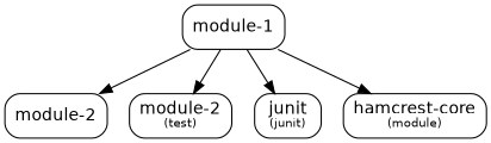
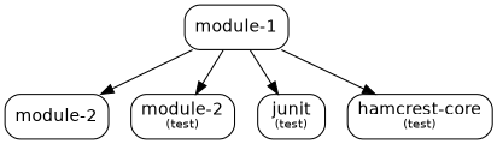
  digraph {
    node [fontname=Helvetica fontsize=14 shape=box style=rounded]
    edge [fontname=Helvetica fontsize=10]
    n1 [label="module-1"]
    n2 [label=<module-2>]
    n3 [label=<module-2<font point-size="10"><br/>(test)</font>>]
-   n4 [label=<junit<font point-size="10"><br/>(junit)</font>>]
-   n5 [label=<hamcrest-core<font point-size="10"><br/>(module)</font>>]
+   n4 [label=<junit<font point-size="10"><br/>(test)</font>>]
+   n5 [label=<hamcrest-core<font point-size="10"><br/>(test)</font>>]
    n1 -> n2
    n1 -> n3
    n1 -> n4
    n1 -> n5
  }
